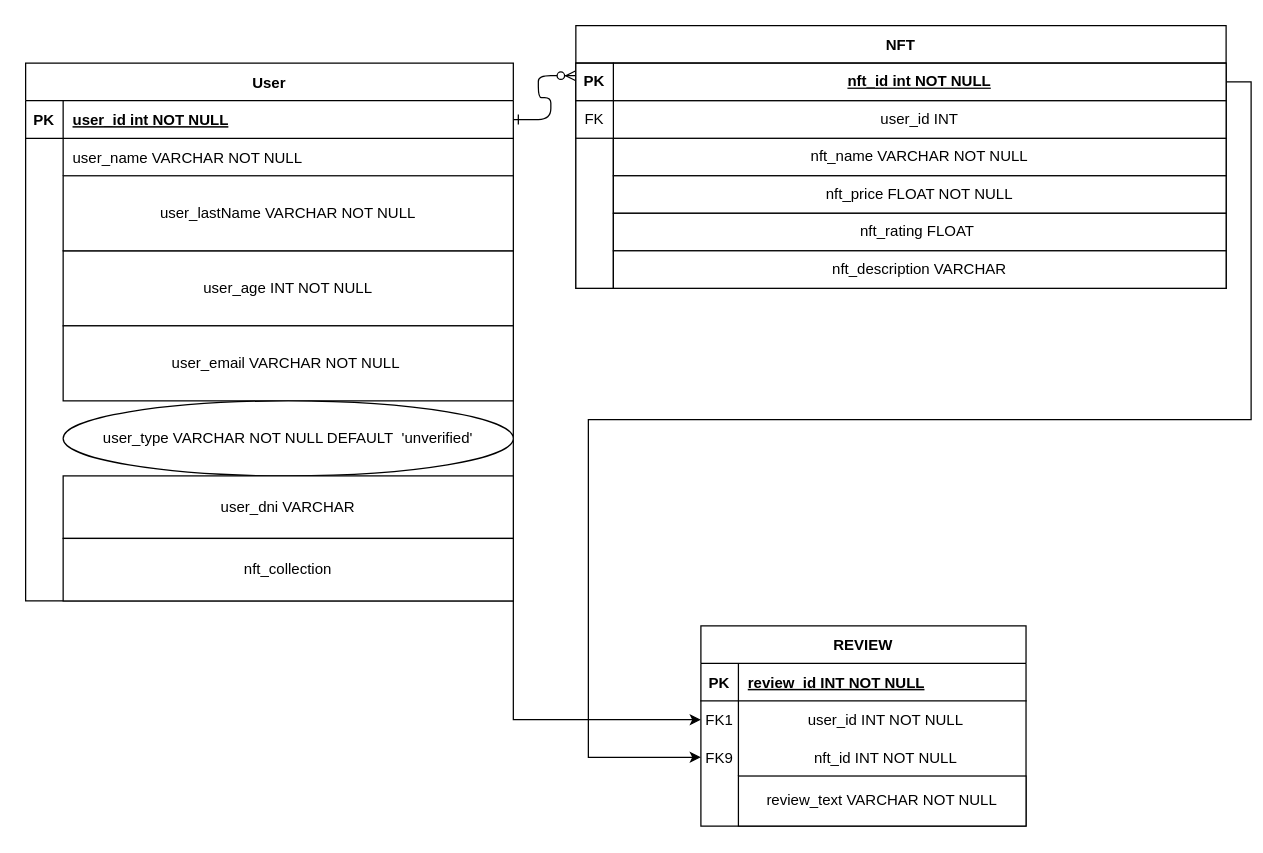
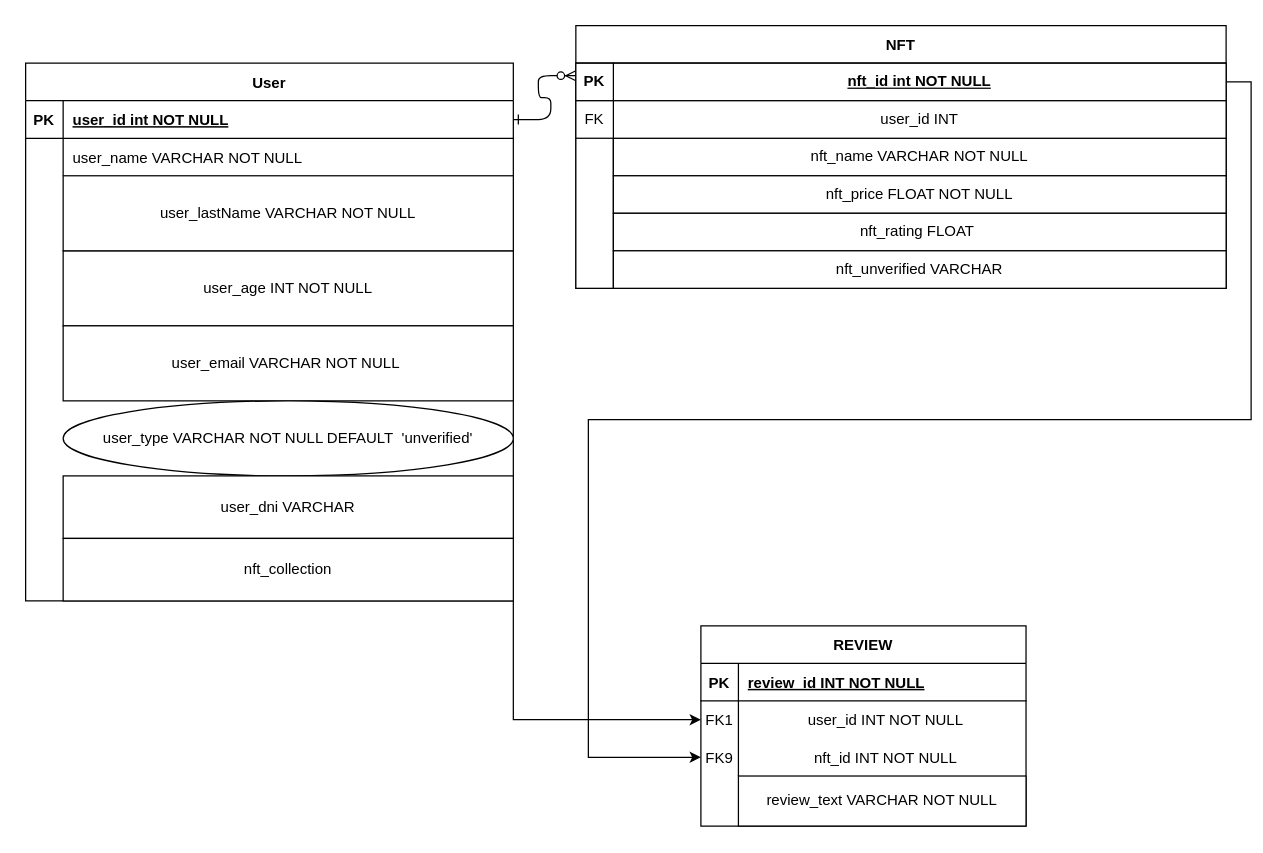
  <mxCell id="0" />
  <mxCell id="1" parent="0" />
  <mxCell id="2" value="" style="edgeStyle=entityRelationEdgeStyle;endArrow=ERzeroToMany;startArrow=ERone;endFill=1;startFill=0;" parent="1" source="19" target="4" edge="1"><mxGeometry width="100" height="100" relative="1" as="geometry"><mxPoint x="340" y="710" as="sourcePoint" /><mxPoint x="440" y="610" as="targetPoint" /></mxGeometry></mxCell>
  <mxCell id="3" value="NFT" style="shape=table;startSize=30;container=1;collapsible=1;childLayout=tableLayout;fixedRows=1;rowLines=0;fontStyle=1;align=center;resizeLast=1;" parent="1" vertex="1"><mxGeometry x="460" y="20" width="520" height="210" as="geometry" /></mxCell>
  <mxCell id="4" value="" style="shape=partialRectangle;collapsible=0;dropTarget=0;pointerEvents=0;fillColor=none;points=[[0,0.5],[1,0.5]];portConstraint=eastwest;top=0;left=0;right=0;bottom=0;" parent="3" vertex="1"><mxGeometry y="30" width="520" height="20" as="geometry" /></mxCell>
  <mxCell id="5" value="" style="shape=partialRectangle;overflow=hidden;connectable=0;fillColor=none;top=0;left=0;bottom=0;right=0;" parent="4" vertex="1"><mxGeometry width="30" height="20" as="geometry"><mxRectangle width="30" height="20" as="alternateBounds" /></mxGeometry></mxCell>
  <mxCell id="6" value="" style="shape=partialRectangle;overflow=hidden;connectable=0;fillColor=none;top=0;left=0;bottom=0;right=0;align=left;spacingLeft=6;" parent="4" vertex="1"><mxGeometry x="30" width="490" height="20" as="geometry"><mxRectangle width="490" height="20" as="alternateBounds" /></mxGeometry></mxCell>
  <mxCell id="7" value="REVIEW" style="shape=table;startSize=30;container=1;collapsible=1;childLayout=tableLayout;fixedRows=1;rowLines=0;fontStyle=1;align=center;resizeLast=1;" parent="1" vertex="1"><mxGeometry x="560" y="500" width="260" height="160" as="geometry" /></mxCell>
  <mxCell id="8" value="" style="shape=partialRectangle;collapsible=0;dropTarget=0;pointerEvents=0;fillColor=none;points=[[0,0.5],[1,0.5]];portConstraint=eastwest;top=0;left=0;right=0;bottom=1;" parent="7" vertex="1"><mxGeometry y="30" width="260" height="30" as="geometry" /></mxCell>
  <mxCell id="9" value="PK" style="shape=partialRectangle;overflow=hidden;connectable=0;fillColor=none;top=0;left=0;bottom=0;right=0;fontStyle=1;" parent="8" vertex="1"><mxGeometry width="30" height="30" as="geometry"><mxRectangle width="30" height="30" as="alternateBounds" /></mxGeometry></mxCell>
  <mxCell id="10" value="review_id INT NOT NULL" style="shape=partialRectangle;overflow=hidden;connectable=0;fillColor=none;top=0;left=0;bottom=0;right=0;align=left;spacingLeft=6;fontStyle=5;" parent="8" vertex="1"><mxGeometry x="30" width="230" height="30" as="geometry"><mxRectangle width="230" height="30" as="alternateBounds" /></mxGeometry></mxCell>
  <mxCell id="11" value="" style="shape=partialRectangle;collapsible=0;dropTarget=0;pointerEvents=0;fillColor=none;points=[[0,0.5],[1,0.5]];portConstraint=eastwest;top=0;left=0;right=0;bottom=0;" parent="7" vertex="1"><mxGeometry y="60" width="260" height="30" as="geometry" /></mxCell>
  <mxCell id="12" value="FK1" style="shape=partialRectangle;overflow=hidden;connectable=0;fillColor=none;top=0;left=0;bottom=0;right=0;" parent="11" vertex="1"><mxGeometry width="30" height="30" as="geometry"><mxRectangle width="30" height="30" as="alternateBounds" /></mxGeometry></mxCell>
  <mxCell id="13" value="user_id INT NOT NULL" style="shape=partialRectangle;overflow=hidden;connectable=0;fillColor=none;top=0;left=0;bottom=0;right=0;align=center;spacingLeft=6;" parent="11" vertex="1"><mxGeometry x="30" width="230" height="30" as="geometry"><mxRectangle width="230" height="30" as="alternateBounds" /></mxGeometry></mxCell>
  <mxCell id="14" value="" style="shape=partialRectangle;collapsible=0;dropTarget=0;pointerEvents=0;fillColor=none;points=[[0,0.5],[1,0.5]];portConstraint=eastwest;top=0;left=0;right=0;bottom=0;" parent="7" vertex="1"><mxGeometry y="90" width="260" height="30" as="geometry" /></mxCell>
  <mxCell id="15" value="FK9" style="shape=partialRectangle;overflow=hidden;connectable=0;fillColor=none;top=0;left=0;bottom=0;right=0;" parent="14" vertex="1"><mxGeometry width="30" height="30" as="geometry"><mxRectangle width="30" height="30" as="alternateBounds" /></mxGeometry></mxCell>
  <mxCell id="16" value="nft_id INT NOT NULL" style="shape=partialRectangle;overflow=hidden;connectable=0;fillColor=none;top=0;left=0;bottom=0;right=0;align=center;spacingLeft=6;" parent="14" vertex="1"><mxGeometry x="30" width="230" height="30" as="geometry"><mxRectangle width="230" height="30" as="alternateBounds" /></mxGeometry></mxCell>
  <mxCell id="17" style="edgeStyle=orthogonalEdgeStyle;rounded=0;orthogonalLoop=1;jettySize=auto;html=1;exitX=1;exitY=1;exitDx=0;exitDy=0;entryX=0;entryY=0.5;entryDx=0;entryDy=0;" edge="1" parent="1" source="18" target="11"><mxGeometry relative="1" as="geometry" /></mxCell>
  <mxCell id="18" value="User" style="shape=table;startSize=30;container=1;collapsible=1;childLayout=tableLayout;fixedRows=1;rowLines=0;fontStyle=1;align=center;resizeLast=1;" parent="1" vertex="1"><mxGeometry x="20" y="50" width="390" height="430" as="geometry" /></mxCell>
  <mxCell id="19" value="" style="shape=partialRectangle;collapsible=0;dropTarget=0;pointerEvents=0;fillColor=none;points=[[0,0.5],[1,0.5]];portConstraint=eastwest;top=0;left=0;right=0;bottom=1;" parent="18" vertex="1"><mxGeometry y="30" width="390" height="30" as="geometry" /></mxCell>
  <mxCell id="20" value="PK" style="shape=partialRectangle;overflow=hidden;connectable=0;fillColor=none;top=0;left=0;bottom=0;right=0;fontStyle=1;" parent="19" vertex="1"><mxGeometry width="30" height="30" as="geometry"><mxRectangle width="30" height="30" as="alternateBounds" /></mxGeometry></mxCell>
  <mxCell id="21" value="user_id int NOT NULL " style="shape=partialRectangle;overflow=hidden;connectable=0;fillColor=none;top=0;left=0;bottom=0;right=0;align=left;spacingLeft=6;fontStyle=5;" parent="19" vertex="1"><mxGeometry x="30" width="360" height="30" as="geometry"><mxRectangle width="360" height="30" as="alternateBounds" /></mxGeometry></mxCell>
  <mxCell id="22" value="" style="shape=partialRectangle;collapsible=0;dropTarget=0;pointerEvents=0;fillColor=none;points=[[0,0.5],[1,0.5]];portConstraint=eastwest;top=0;left=0;right=0;bottom=0;perimeterSpacing=1;" parent="18" vertex="1"><mxGeometry y="60" width="390" height="30" as="geometry" /></mxCell>
  <mxCell id="23" value="" style="shape=partialRectangle;overflow=hidden;connectable=0;fillColor=none;top=0;left=0;bottom=0;right=0;" parent="22" vertex="1"><mxGeometry width="30" height="30" as="geometry"><mxRectangle width="30" height="30" as="alternateBounds" /></mxGeometry></mxCell>
  <mxCell id="24" value="user_name VARCHAR NOT NULL" style="shape=partialRectangle;overflow=hidden;connectable=0;fillColor=none;top=0;left=0;bottom=0;right=0;align=left;spacingLeft=6;labelBackgroundColor=#FFFFFF;" parent="22" vertex="1"><mxGeometry x="30" width="360" height="30" as="geometry"><mxRectangle width="360" height="30" as="alternateBounds" /></mxGeometry></mxCell>
  <mxCell id="25" value="user_age INT NOT NULL" style="rounded=0;whiteSpace=wrap;html=1;fillStyle=solid;fillColor=#FFFFFF;" vertex="1" parent="1"><mxGeometry x="50" y="200" width="360" height="60" as="geometry" /></mxCell>
  <mxCell id="26" value="user_email VARCHAR NOT NULL&amp;nbsp;" style="rounded=0;whiteSpace=wrap;html=1;fillStyle=solid;fillColor=#FFFFFF;" vertex="1" parent="1"><mxGeometry x="50" y="260" width="360" height="60" as="geometry" /></mxCell>
  <mxCell id="27" value="user_type VARCHAR NOT NULL DEFAULT&amp;nbsp; 'unverified'" style="ellipse;whiteSpace=wrap;html=1;fillStyle=solid;fillColor=#FFFFFF;" vertex="1" parent="1"><mxGeometry x="50" y="320" width="360" height="60" as="geometry" /></mxCell>
  <mxCell id="28" value="user_dni VARCHAR" style="rounded=0;whiteSpace=wrap;html=1;fillStyle=solid;fillColor=#FFFFFF;" vertex="1" parent="1"><mxGeometry x="50" y="380" width="360" height="50" as="geometry" /></mxCell>
  <mxCell id="29" value="user_lastName VARCHAR NOT NULL" style="rounded=0;whiteSpace=wrap;html=1;fillStyle=solid;fillColor=#FFFFFF;" vertex="1" parent="1"><mxGeometry x="50" y="140" width="360" height="60" as="geometry" /></mxCell>
  <mxCell id="30" value="nft_collection" style="rounded=0;whiteSpace=wrap;html=1;fillStyle=solid;fillColor=#FFFFFF;" vertex="1" parent="1"><mxGeometry x="50" y="430" width="360" height="50" as="geometry" /></mxCell>
  <mxCell id="31" value="" style="shape=internalStorage;whiteSpace=wrap;html=1;backgroundOutline=1;fillStyle=solid;fillColor=#FFFFFF;dx=30;dy=30;" vertex="1" parent="1"><mxGeometry x="460" y="50" width="520" height="180" as="geometry" /></mxCell>
  <mxCell id="32" style="edgeStyle=orthogonalEdgeStyle;rounded=0;orthogonalLoop=1;jettySize=auto;html=1;exitX=1;exitY=0.5;exitDx=0;exitDy=0;entryX=0;entryY=0.5;entryDx=0;entryDy=0;" edge="1" parent="1" source="33" target="14"><mxGeometry relative="1" as="geometry" /></mxCell>
  <mxCell id="33" value="&lt;b&gt;&lt;u&gt;nft_id int NOT NULL&lt;/u&gt;&lt;/b&gt;" style="rounded=0;whiteSpace=wrap;html=1;fillStyle=solid;fillColor=#FFFFFF;" vertex="1" parent="1"><mxGeometry x="490" y="50" width="490" height="30" as="geometry" /></mxCell>
  <mxCell id="34" value="&lt;b&gt;PK&lt;/b&gt;" style="rounded=0;whiteSpace=wrap;html=1;fillStyle=solid;fillColor=#FFFFFF;" vertex="1" parent="1"><mxGeometry x="460" y="50" width="30" height="30" as="geometry" /></mxCell>
  <mxCell id="35" value="nft_name VARCHAR NOT NULL" style="rounded=0;whiteSpace=wrap;html=1;fillStyle=solid;fillColor=#FFFFFF;" vertex="1" parent="1"><mxGeometry x="490" y="110" width="490" height="30" as="geometry" /></mxCell>
  <mxCell id="36" value="nft_price FLOAT NOT NULL" style="rounded=0;whiteSpace=wrap;html=1;labelBackgroundColor=#FFFFFF;fillStyle=solid;fillColor=#FFFFFF;" vertex="1" parent="1"><mxGeometry x="490" y="140" width="490" height="30" as="geometry" /></mxCell>
  <mxCell id="37" style="edgeStyle=orthogonalEdgeStyle;rounded=0;orthogonalLoop=1;jettySize=auto;html=1;" edge="1" parent="1"><mxGeometry relative="1" as="geometry"><mxPoint x="490" y="150" as="sourcePoint" /><mxPoint x="490" y="150" as="targetPoint" /></mxGeometry></mxCell>
  <mxCell id="38" value="nft_rating FLOAT&amp;nbsp;" style="rounded=0;whiteSpace=wrap;html=1;labelBackgroundColor=#FFFFFF;fillStyle=solid;fillColor=#FFFFFF;" vertex="1" parent="1"><mxGeometry x="490" y="170" width="490" height="30" as="geometry" /></mxCell>
- <mxCell id="39" value="nft_description VARCHAR" style="rounded=0;whiteSpace=wrap;html=1;labelBackgroundColor=#FFFFFF;fillStyle=solid;fillColor=#FFFFFF;" vertex="1" parent="1"><mxGeometry x="490" y="200" width="490" height="30" as="geometry" /></mxCell>
+ <mxCell id="39" value="nft_unverified VARCHAR" style="rounded=0;whiteSpace=wrap;html=1;labelBackgroundColor=#FFFFFF;fillStyle=solid;fillColor=#FFFFFF;" vertex="1" parent="1"><mxGeometry x="490" y="200" width="490" height="30" as="geometry" /></mxCell>
  <mxCell id="40" value="user_id INT" style="rounded=0;whiteSpace=wrap;html=1;labelBackgroundColor=#FFFFFF;fillStyle=solid;fillColor=#FFFFFF;" vertex="1" parent="1"><mxGeometry x="490" y="80" width="490" height="30" as="geometry" /></mxCell>
  <mxCell id="41" value="FK" style="rounded=0;whiteSpace=wrap;html=1;labelBackgroundColor=#FFFFFF;fillStyle=solid;fillColor=#FFFFFF;" vertex="1" parent="1"><mxGeometry x="460" y="80" width="30" height="30" as="geometry" /></mxCell>
  <mxCell id="42" value="review_text VARCHAR NOT NULL" style="rounded=0;whiteSpace=wrap;html=1;labelBackgroundColor=#FFFFFF;fillStyle=solid;fillColor=#FFFFFF;" vertex="1" parent="1"><mxGeometry x="590" y="620" width="230" height="40" as="geometry" /></mxCell>
